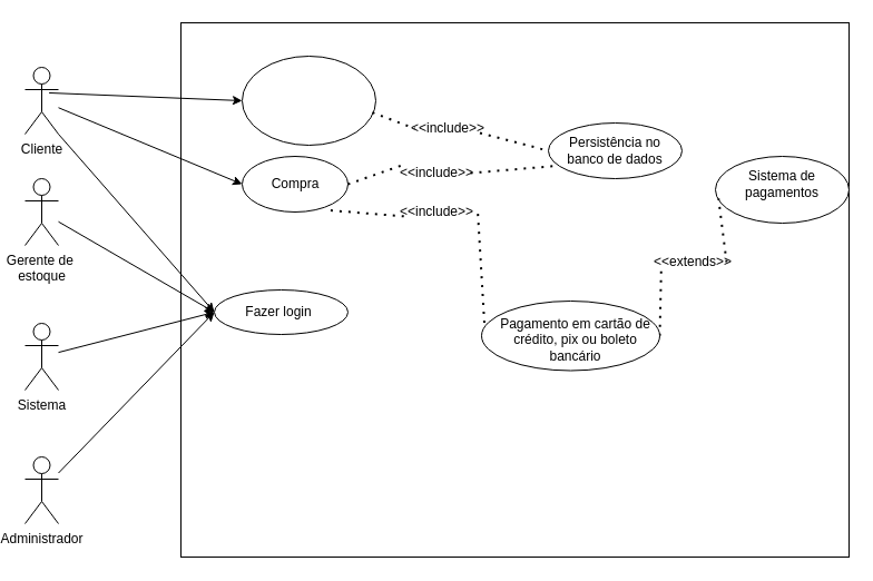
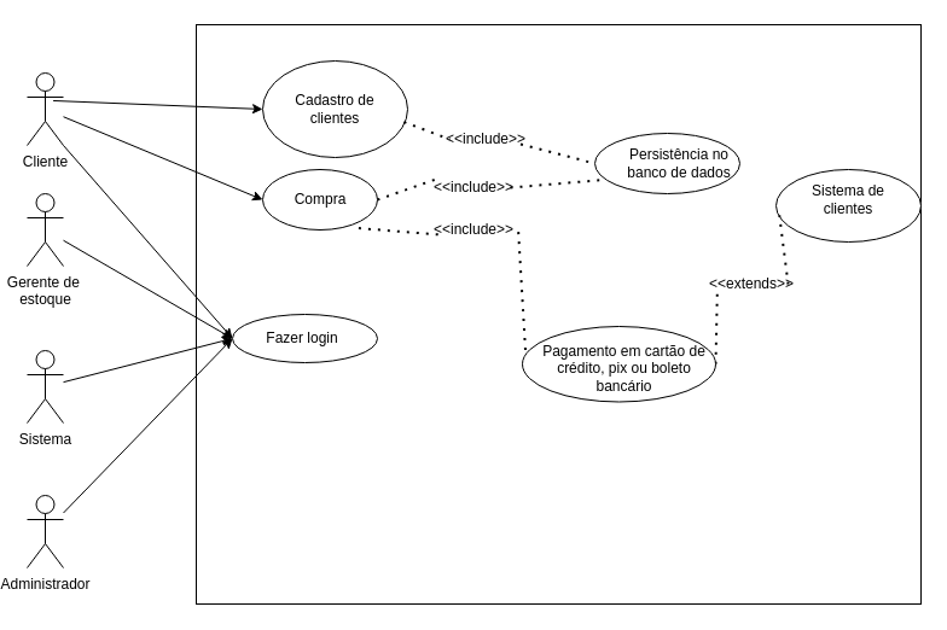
  <mxCell id="0" />
  <mxCell id="1" parent="0" />
  <mxCell id="2" value="" style="rounded=0;whiteSpace=wrap;html=1;" parent="1" vertex="1"><mxGeometry x="160" y="20" width="600" height="480" as="geometry" /></mxCell>
  <mxCell id="3" value="" style="ellipse;whiteSpace=wrap;html=1;" parent="1" vertex="1"><mxGeometry x="215" y="50" width="120" height="80" as="geometry" /></mxCell>
+ <mxCell id="4" value="Cadastro de clientes" style="text;html=1;align=center;verticalAlign=middle;whiteSpace=wrap;rounded=0;" parent="1" vertex="1"><mxGeometry x="230" y="60" width="90" height="60" as="geometry" /></mxCell>
  <mxCell id="5" value="Cliente" style="shape=umlActor;verticalLabelPosition=bottom;verticalAlign=top;html=1;outlineConnect=0;" parent="1" vertex="1"><mxGeometry x="20" y="60" width="30" height="60" as="geometry" /></mxCell>
  <mxCell id="6" value="" style="endArrow=classic;html=1;rounded=0;exitX=0.72;exitY=0.383;exitDx=0;exitDy=0;exitPerimeter=0;entryX=0;entryY=0.5;entryDx=0;entryDy=0;" parent="1" source="5" target="3" edge="1"><mxGeometry width="50" height="50" relative="1" as="geometry"><mxPoint x="90" y="250" as="sourcePoint" /><mxPoint x="140" y="200" as="targetPoint" /></mxGeometry></mxCell>
  <mxCell id="7" value="" style="ellipse;whiteSpace=wrap;html=1;" parent="1" vertex="1"><mxGeometry x="215" y="140" width="95" height="50" as="geometry" /></mxCell>
  <mxCell id="8" value="Compra" style="text;html=1;align=center;verticalAlign=middle;whiteSpace=wrap;rounded=0;" parent="1" vertex="1"><mxGeometry x="232.5" y="150" width="60" height="30" as="geometry" /></mxCell>
  <mxCell id="9" value="" style="endArrow=classic;html=1;rounded=0;entryX=0;entryY=0.5;entryDx=0;entryDy=0;" parent="1" source="5" target="7" edge="1"><mxGeometry width="50" height="50" relative="1" as="geometry"><mxPoint x="90" y="250" as="sourcePoint" /><mxPoint x="140" y="200" as="targetPoint" /></mxGeometry></mxCell>
  <mxCell id="10" value="" style="ellipse;whiteSpace=wrap;html=1;" parent="1" vertex="1"><mxGeometry x="490" y="110" width="120" height="50" as="geometry" /></mxCell>
- <mxCell id="11" value="Persistência no banco de dados" style="text;html=1;align=center;verticalAlign=middle;whiteSpace=wrap;rounded=0;" parent="1" vertex="1"><mxGeometry x="505" y="120" width="90" height="30" as="geometry" /></mxCell>
+ <mxCell id="11" value="Persistência no banco de dados" style="text;html=1;align=center;verticalAlign=middle;whiteSpace=wrap;rounded=0;" parent="1" vertex="1"><mxGeometry x="515" y="120" width="90" height="30" as="geometry" /></mxCell>
  <mxCell id="12" value="" style="endArrow=none;dashed=1;html=1;dashPattern=1 3;strokeWidth=2;rounded=0;entryX=0;entryY=0.5;entryDx=0;entryDy=0;exitX=0.975;exitY=0.633;exitDx=0;exitDy=0;exitPerimeter=0;" parent="1" source="15" target="10" edge="1"><mxGeometry width="50" height="50" relative="1" as="geometry"><mxPoint x="0" y="310" as="sourcePoint" /><mxPoint x="50" y="260" as="targetPoint" /></mxGeometry></mxCell>
  <mxCell id="13" value="" style="endArrow=none;dashed=1;html=1;dashPattern=1 3;strokeWidth=2;rounded=0;entryX=0.05;entryY=0.772;entryDx=0;entryDy=0;entryPerimeter=0;exitX=1;exitY=0.5;exitDx=0;exitDy=0;" parent="1" source="17" target="10" edge="1"><mxGeometry width="50" height="50" relative="1" as="geometry"><mxPoint x="345" y="275" as="sourcePoint" /><mxPoint x="355" y="205" as="targetPoint" /></mxGeometry></mxCell>
  <mxCell id="14" value="" style="endArrow=none;dashed=1;html=1;dashPattern=1 3;strokeWidth=2;rounded=0;entryX=0;entryY=0.5;entryDx=0;entryDy=0;exitX=0.975;exitY=0.633;exitDx=0;exitDy=0;exitPerimeter=0;" parent="1" source="3" target="15" edge="1"><mxGeometry width="50" height="50" relative="1" as="geometry"><mxPoint x="332" y="101" as="sourcePoint" /><mxPoint x="410" y="135" as="targetPoint" /></mxGeometry></mxCell>
  <mxCell id="15" value="&amp;lt;&amp;lt;include&amp;gt;&amp;gt;" style="text;html=1;align=center;verticalAlign=middle;whiteSpace=wrap;rounded=0;labelBackgroundColor=none;fillColor=none;" parent="1" vertex="1"><mxGeometry x="370" y="100" width="60" height="30" as="geometry" /></mxCell>
  <mxCell id="16" value="" style="endArrow=none;dashed=1;html=1;dashPattern=1 3;strokeWidth=2;rounded=0;entryX=0;entryY=0.25;entryDx=0;entryDy=0;exitX=1;exitY=0.5;exitDx=0;exitDy=0;" parent="1" source="7" target="17" edge="1"><mxGeometry width="50" height="50" relative="1" as="geometry"><mxPoint x="310" y="165" as="sourcePoint" /><mxPoint x="526" y="159" as="targetPoint" /></mxGeometry></mxCell>
  <mxCell id="17" value="&amp;lt;&amp;lt;include&amp;gt;&amp;gt;" style="text;html=1;align=center;verticalAlign=middle;whiteSpace=wrap;rounded=0;labelBackgroundColor=none;fillColor=none;" parent="1" vertex="1"><mxGeometry x="360" y="140" width="60" height="30" as="geometry" /></mxCell>
  <mxCell id="18" value="" style="ellipse;whiteSpace=wrap;html=1;" vertex="1" parent="1"><mxGeometry x="640" y="140" width="120" height="60" as="geometry" /></mxCell>
- <mxCell id="19" value="Sistema de pagamentos" style="text;html=1;align=center;verticalAlign=middle;whiteSpace=wrap;rounded=0;" vertex="1" parent="1"><mxGeometry x="660" y="150" width="80" height="30" as="geometry" /></mxCell>
+ <mxCell id="19" value="Sistema de clientes" style="text;html=1;align=center;verticalAlign=middle;whiteSpace=wrap;rounded=0;" vertex="1" parent="1"><mxGeometry x="660" y="150" width="80" height="30" as="geometry" /></mxCell>
  <mxCell id="20" value="" style="endArrow=none;dashed=1;html=1;dashPattern=1 3;strokeWidth=2;rounded=0;entryX=0.023;entryY=0.63;entryDx=0;entryDy=0;entryPerimeter=0;exitX=1;exitY=0.5;exitDx=0;exitDy=0;" edge="1" parent="1" source="22" target="18"><mxGeometry width="50" height="50" relative="1" as="geometry"><mxPoint x="310" y="270" as="sourcePoint" /><mxPoint x="360" y="220" as="targetPoint" /></mxGeometry></mxCell>
  <mxCell id="21" value="" style="endArrow=none;dashed=1;html=1;dashPattern=1 3;strokeWidth=2;rounded=0;entryX=0.023;entryY=0.63;entryDx=0;entryDy=0;entryPerimeter=0;exitX=1;exitY=0.5;exitDx=0;exitDy=0;" edge="1" parent="1" source="33" target="22"><mxGeometry width="50" height="50" relative="1" as="geometry"><mxPoint x="294" y="189" as="sourcePoint" /><mxPoint x="493" y="248" as="targetPoint" /></mxGeometry></mxCell>
  <mxCell id="22" value="&amp;lt;&amp;lt;extends&amp;gt;&amp;gt;" style="text;html=1;align=center;verticalAlign=middle;whiteSpace=wrap;rounded=0;" vertex="1" parent="1"><mxGeometry x="590" y="220" width="60" height="30" as="geometry" /></mxCell>
  <mxCell id="23" value="" style="ellipse;whiteSpace=wrap;html=1;" vertex="1" parent="1"><mxGeometry x="190" y="260" width="120" height="40" as="geometry" /></mxCell>
  <mxCell id="24" value="Fazer login" style="text;html=1;align=center;verticalAlign=middle;whiteSpace=wrap;rounded=0;" vertex="1" parent="1"><mxGeometry x="212.5" y="265" width="70" height="30" as="geometry" /></mxCell>
  <mxCell id="25" value="" style="endArrow=classic;html=1;rounded=0;exitX=1;exitY=1;exitDx=0;exitDy=0;exitPerimeter=0;entryX=0;entryY=0.5;entryDx=0;entryDy=0;" edge="1" parent="1" source="5" target="23"><mxGeometry width="50" height="50" relative="1" as="geometry"><mxPoint x="140" y="250" as="sourcePoint" /><mxPoint x="190" y="200" as="targetPoint" /></mxGeometry></mxCell>
  <mxCell id="26" value="Gerente de&amp;nbsp;&lt;div&gt;estoque&lt;/div&gt;" style="shape=umlActor;verticalLabelPosition=bottom;verticalAlign=top;html=1;outlineConnect=0;" vertex="1" parent="1"><mxGeometry x="20" y="160" width="30" height="60" as="geometry" /></mxCell>
  <mxCell id="27" value="Sistema" style="shape=umlActor;verticalLabelPosition=bottom;verticalAlign=top;html=1;outlineConnect=0;" vertex="1" parent="1"><mxGeometry x="20" y="290" width="30" height="60" as="geometry" /></mxCell>
  <mxCell id="28" value="Administrador" style="shape=umlActor;verticalLabelPosition=bottom;verticalAlign=top;html=1;outlineConnect=0;" vertex="1" parent="1"><mxGeometry x="20" y="410" width="30" height="60" as="geometry" /></mxCell>
  <mxCell id="29" value="" style="endArrow=classic;html=1;rounded=0;entryX=0;entryY=0.5;entryDx=0;entryDy=0;" edge="1" parent="1" source="26" target="23"><mxGeometry width="50" height="50" relative="1" as="geometry"><mxPoint x="140" y="250" as="sourcePoint" /><mxPoint x="190" y="200" as="targetPoint" /></mxGeometry></mxCell>
  <mxCell id="30" value="" style="endArrow=classic;html=1;rounded=0;entryX=0;entryY=0.5;entryDx=0;entryDy=0;" edge="1" parent="1" source="27" target="23"><mxGeometry width="50" height="50" relative="1" as="geometry"><mxPoint x="90" y="330" as="sourcePoint" /><mxPoint x="140" y="280" as="targetPoint" /></mxGeometry></mxCell>
  <mxCell id="31" value="" style="endArrow=classic;html=1;rounded=0;entryX=0;entryY=0.5;entryDx=0;entryDy=0;" edge="1" parent="1" source="28" target="23"><mxGeometry width="50" height="50" relative="1" as="geometry"><mxPoint x="190" y="370" as="sourcePoint" /><mxPoint x="240" y="320" as="targetPoint" /></mxGeometry></mxCell>
  <mxCell id="32" value="" style="endArrow=none;dashed=1;html=1;dashPattern=1 3;strokeWidth=2;rounded=0;entryX=0.023;entryY=0.63;entryDx=0;entryDy=0;entryPerimeter=0;exitX=1.111;exitY=0.556;exitDx=0;exitDy=0;exitPerimeter=0;" edge="1" parent="1" source="36" target="33"><mxGeometry width="50" height="50" relative="1" as="geometry"><mxPoint x="294" y="189" as="sourcePoint" /><mxPoint x="491" y="229" as="targetPoint" /></mxGeometry></mxCell>
  <mxCell id="33" value="" style="ellipse;whiteSpace=wrap;html=1;" vertex="1" parent="1"><mxGeometry x="430" y="270" width="160" height="62.5" as="geometry" /></mxCell>
  <mxCell id="34" value="Pagamento em cartão de crédito, pix ou boleto bancário" style="text;html=1;align=center;verticalAlign=middle;whiteSpace=wrap;rounded=0;" vertex="1" parent="1"><mxGeometry x="437.5" y="290" width="152.5" height="30" as="geometry" /></mxCell>
  <mxCell id="35" value="" style="endArrow=none;dashed=1;html=1;dashPattern=1 3;strokeWidth=2;rounded=0;entryX=0.023;entryY=0.63;entryDx=0;entryDy=0;entryPerimeter=0;exitX=1.032;exitY=1.287;exitDx=0;exitDy=0;exitPerimeter=0;" edge="1" parent="1" source="8" target="36"><mxGeometry width="50" height="50" relative="1" as="geometry"><mxPoint x="294" y="189" as="sourcePoint" /><mxPoint x="314" y="249" as="targetPoint" /></mxGeometry></mxCell>
  <mxCell id="36" value="&amp;lt;&amp;lt;include&amp;gt;&amp;gt;" style="text;html=1;align=center;verticalAlign=middle;whiteSpace=wrap;rounded=0;labelBackgroundColor=none;fillColor=none;" vertex="1" parent="1"><mxGeometry x="360" y="175" width="60" height="30" as="geometry" /></mxCell>
